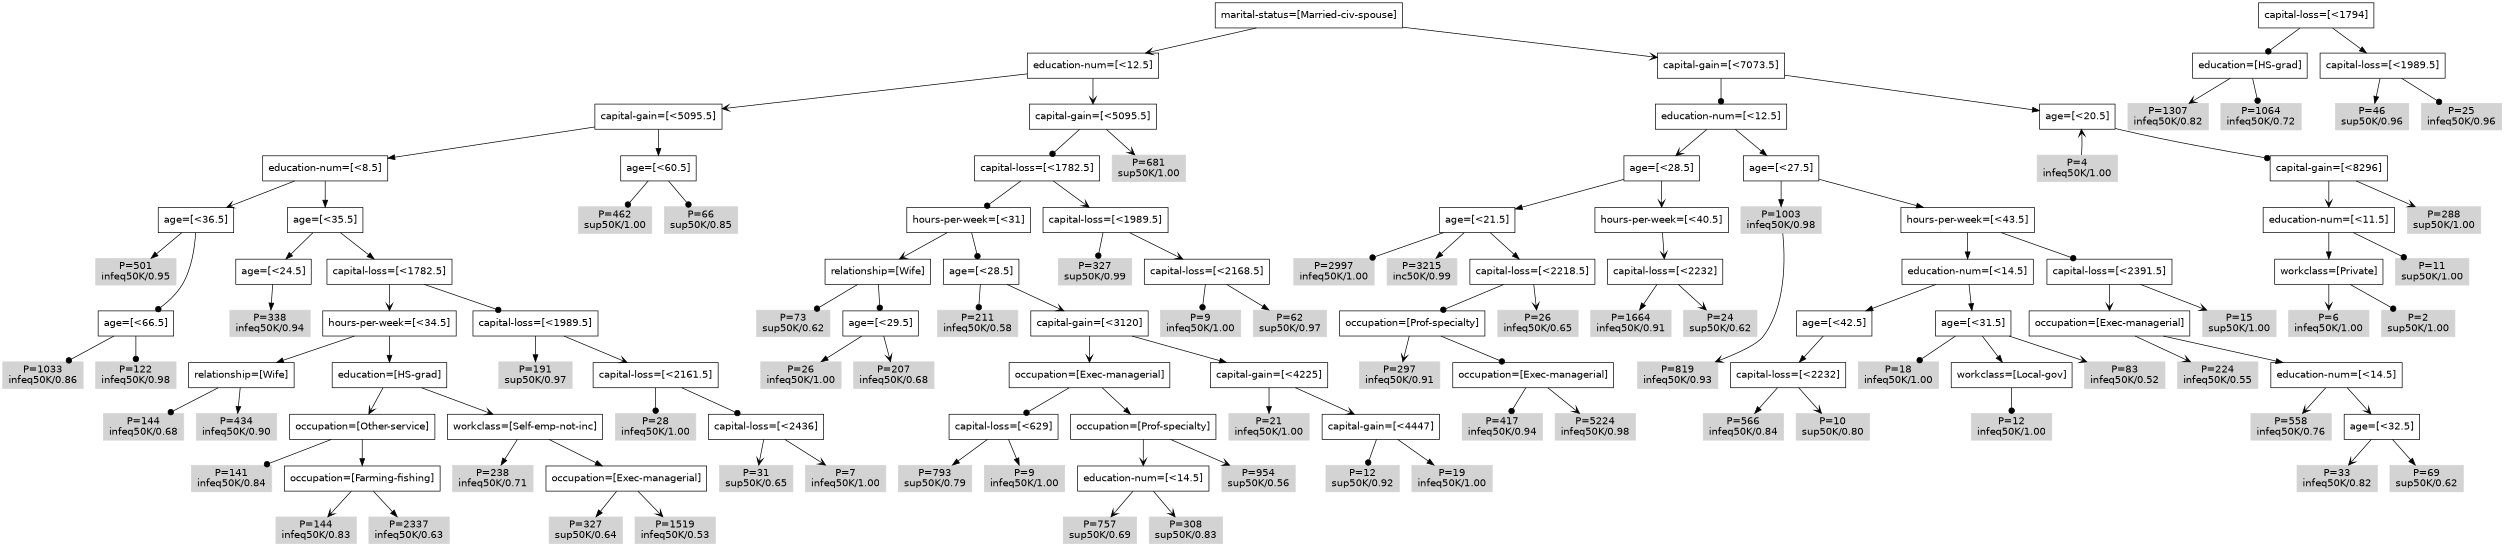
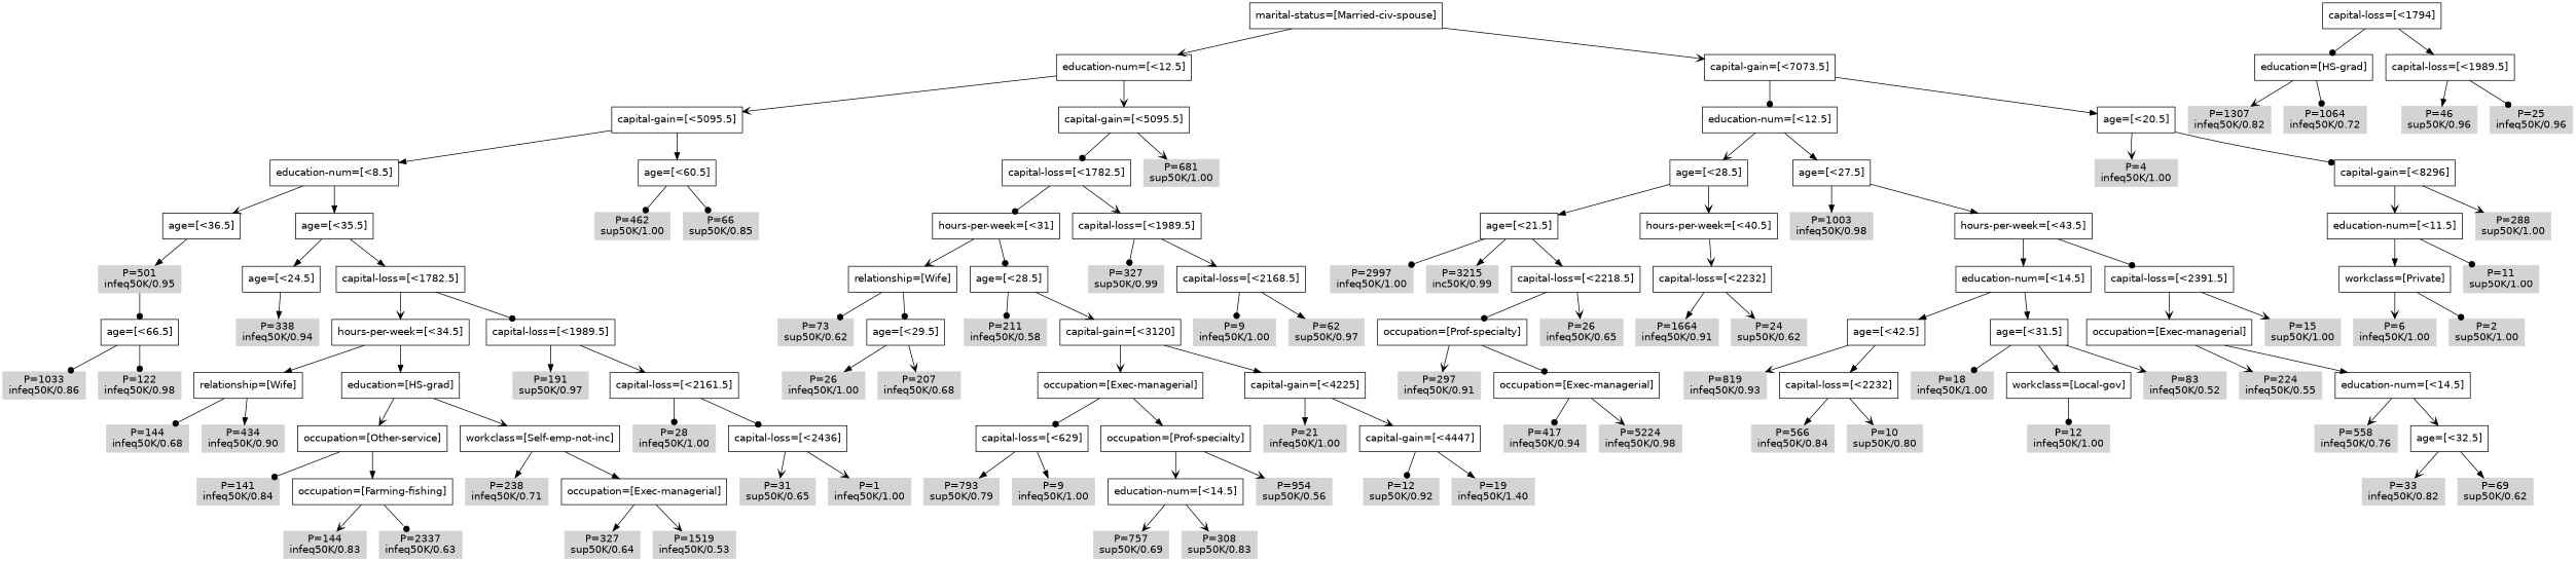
  digraph {
    fontname="DejaVu Sans"
    node [fontname="DejaVu Sans" shape=box color=lightgrey style=filled]
    edge [arrowhead=vee fontname="DejaVu Sans"]
    n1 [label="marital-status=[Married-civ-spouse]" color="" style=""]
    n2 [label="education-num=[<12.5]" color="" style=""]
    n3 [label="capital-gain=[<7073.5]" color="" style=""]
    n4 [label="capital-gain=[<5095.5]" color="" style=""]
    n5 [label="capital-gain=[<5095.5]" color="" style=""]
    n6 [label="education-num=[<12.5]" color="" style=""]
    n7 [label="age=[<20.5]" color="" style=""]
    n8 [label="education-num=[<8.5]" color="" style=""]
    n9 [label="age=[<60.5]" color="" style=""]
    n10 [label="capital-loss=[<1782.5]" color="" style=""]
    n11 [label="P=681\nsup50K/1.00"]
    n12 [label="age=[<28.5]" color="" style=""]
    n13 [label="age=[<27.5]" color="" style=""]
    n14 [label="P=4\ninfeq50K/1.00"]
    n15 [label="capital-gain=[<8296]" color="" style=""]
    n16 [label="age=[<36.5]" color="" style=""]
    n17 [label="age=[<35.5]" color="" style=""]
    n18 [label="P=462\nsup50K/1.00"]
    n19 [label="P=66\nsup50K/0.85"]
    n20 [label="hours-per-week=[<31]" color="" style=""]
    n21 [label="capital-loss=[<1989.5]" color="" style=""]
    n22 [label="P=501\ninfeq50K/0.95"]
    n23 [label="age=[<66.5]" color="" style=""]
    n24 [label="age=[<24.5]" color="" style=""]
    n25 [label="capital-loss=[<1782.5]" color="" style=""]
    n26 [label="P=1033\ninfeq50K/0.86"]
    n27 [label="P=122\ninfeq50K/0.98"]
    n28 [label="P=338\ninfeq50K/0.94"]
    n29 [label="hours-per-week=[<34.5]" color="" style=""]
    n30 [label="capital-loss=[<1989.5]" color="" style=""]
    n31 [label="capital-loss=[<1794]" color="" style=""]
    n32 [label="education=[HS-grad]" color="" style=""]
    n33 [label="capital-loss=[<1989.5]" color="" style=""]
    n34 [label="relationship=[Wife]" color="" style=""]
    n35 [label="education=[HS-grad]" color="" style=""]
    n36 [label="P=191\nsup50K/0.97"]
    n37 [label="capital-loss=[<2161.5]" color="" style=""]
    n38 [label="P=1307\ninfeq50K/0.82"]
    n39 [label="P=1064\ninfeq50K/0.72"]
    n40 [label="P=46\nsup50K/0.96"]
    n41 [label="P=25\ninfeq50K/0.96"]
    n42 [label="P=144\ninfeq50K/0.68"]
    n43 [label="P=434\ninfeq50K/0.90"]
    n44 [label="occupation=[Other-service]" color="" style=""]
    n45 [label="workclass=[Self-emp-not-inc]" color="" style=""]
    n46 [label="P=28\ninfeq50K/1.00"]
    n47 [label="capital-loss=[<2436]" color="" style=""]
    n48 [label="P=141\ninfeq50K/0.84"]
    n49 [label="occupation=[Farming-fishing]" color="" style=""]
    n50 [label="P=238\ninfeq50K/0.71"]
    n51 [label="occupation=[Exec-managerial]" color="" style=""]
    n52 [label="P=144\ninfeq50K/0.83"]
    n53 [label="P=2337\ninfeq50K/0.63"]
    n54 [label="P=327\nsup50K/0.64"]
    n55 [label="P=1519\ninfeq50K/0.53"]
    n56 [label="P=31\nsup50K/0.65"]
-   n57 [label="P=7\ninfeq50K/1.00"]
+   n57 [label="P=1\ninfeq50K/1.00"]
    n58 [label="relationship=[Wife]" color="" style=""]
    n59 [label="age=[<28.5]" color="" style=""]
    n60 [label="P=327\nsup50K/0.99"]
    n61 [label="capital-loss=[<2168.5]" color="" style=""]
    n62 [label="P=73\nsup50K/0.62"]
    n63 [label="age=[<29.5]" color="" style=""]
    n64 [label="P=211\ninfeq50K/0.58"]
    n65 [label="capital-gain=[<3120]" color="" style=""]
    n66 [label="P=9\ninfeq50K/1.00"]
    n67 [label="P=62\nsup50K/0.97"]
    n68 [label="P=26\ninfeq50K/1.00"]
    n69 [label="P=207\ninfeq50K/0.68"]
    n70 [label="occupation=[Exec-managerial]" color="" style=""]
    n71 [label="capital-gain=[<4225]" color="" style=""]
    n72 [label="capital-loss=[<629]" color="" style=""]
    n73 [label="occupation=[Prof-specialty]" color="" style=""]
    n74 [label="P=21\ninfeq50K/1.00"]
    n75 [label="capital-gain=[<4447]" color="" style=""]
    n76 [label="P=793\nsup50K/0.79"]
    n77 [label="P=9\ninfeq50K/1.00"]
    n78 [label="education-num=[<14.5]" color="" style=""]
    n79 [label="P=954\nsup50K/0.56"]
    n80 [label="P=12\nsup50K/0.92"]
-   n81 [label="P=19\ninfeq50K/1.00"]
+   n81 [label="P=19\ninfeq50K/1.40"]
    n82 [label="P=757\nsup50K/0.69"]
    n83 [label="P=308\nsup50K/0.83"]
    n84 [label="age=[<21.5]" color="" style=""]
    n85 [label="hours-per-week=[<40.5]" color="" style=""]
    n86 [label="P=1003\ninfeq50K/0.98"]
    n87 [label="hours-per-week=[<43.5]" color="" style=""]
    n88 [label="education-num=[<11.5]" color="" style=""]
    n89 [label="P=288\nsup50K/1.00"]
    n90 [label="P=2997\ninfeq50K/1.00"]
    n91 [label="P=3215\ninc50K/0.99"]
    n92 [label="capital-loss=[<2218.5]" color="" style=""]
    n93 [label="capital-loss=[<2232]" color="" style=""]
    n94 [label="education-num=[<14.5]" color="" style=""]
    n95 [label="capital-loss=[<2391.5]" color="" style=""]
    n96 [label="occupation=[Prof-specialty]" color="" style=""]
    n97 [label="P=26\ninfeq50K/0.65"]
    n98 [label="P=1664\ninfeq50K/0.91"]
    n99 [label="P=24\nsup50K/0.62"]
    n100 [label="P=297\ninfeq50K/0.91"]
    n101 [label="occupation=[Exec-managerial]" color="" style=""]
    n102 [label="P=417\ninfeq50K/0.94"]
    n103 [label="P=5224\ninfeq50K/0.98"]
    n104 [label="age=[<42.5]" color="" style=""]
    n105 [label="age=[<31.5]" color="" style=""]
    n106 [label="occupation=[Exec-managerial]" color="" style=""]
    n107 [label="P=15\nsup50K/1.00"]
    n108 [label="P=819\ninfeq50K/0.93"]
    n109 [label="capital-loss=[<2232]" color="" style=""]
    n110 [label="P=18\ninfeq50K/1.00"]
    n111 [label="workclass=[Local-gov]" color="" style=""]
    n112 [label="P=83\ninfeq50K/0.52"]
    n113 [label="P=224\ninfeq50K/0.55"]
    n114 [label="education-num=[<14.5]" color="" style=""]
    n115 [label="P=566\ninfeq50K/0.84"]
    n116 [label="P=10\nsup50K/0.80"]
    n117 [label="P=12\ninfeq50K/1.00"]
    n118 [label="P=558\ninfeq50K/0.76"]
    n119 [label="age=[<32.5]" color="" style=""]
    n120 [label="P=33\ninfeq50K/0.82"]
    n121 [label="P=69\nsup50K/0.62"]
    n122 [label="workclass=[Private]" color="" style=""]
    n123 [label="P=11\nsup50K/1.00"]
    n124 [label="P=6\ninfeq50K/1.00"]
    n125 [label="P=2\nsup50K/1.00"]
    n1 -> n2
    n1 -> n3
    n2 -> n4
    n2 -> n5
    n3 -> n6 [arrowhead=dot]
    n3 -> n7 [arrowhead=normal]
    n4 -> n8 [arrowhead=normal]
    n4 -> n9 [arrowhead=normal]
    n5 -> n10 [arrowhead=dot]
    n5 -> n11
    n6 -> n12
    n6 -> n13 [arrowhead=normal]
-   n14 -> n7
+   n7 -> n14
    n7 -> n15 [arrowhead=dot]
    n8 -> n16
    n8 -> n17 [arrowhead=normal]
    n9 -> n18 [arrowhead=dot]
    n9 -> n19 [arrowhead=dot]
    n10 -> n20 [arrowhead=dot]
    n10 -> n21
    n12 -> n84 [arrowhead=normal]
    n12 -> n85
    n13 -> n86 [arrowhead=normal]
    n13 -> n87 [arrowhead=normal]
    n15 -> n88
    n15 -> n89
    n16 -> n22 [arrowhead=normal]
-   n16 -> n23 [arrowhead=dot]
+   n22 -> n23 [arrowhead=dot]
    n17 -> n24 [arrowhead=normal]
    n17 -> n25 [arrowhead=normal]
    n20 -> n58
    n20 -> n59 [arrowhead=dot]
    n21 -> n60 [arrowhead=dot]
    n21 -> n61
    n23 -> n26 [arrowhead=dot]
    n23 -> n27 [arrowhead=dot]
    n24 -> n28 [arrowhead=normal]
    n25 -> n29
    n25 -> n30 [arrowhead=dot]
    n29 -> n34 [arrowhead=normal]
    n29 -> n35 [arrowhead=normal]
    n30 -> n36 [arrowhead=normal]
    n30 -> n37
    n31 -> n32 [arrowhead=dot]
    n31 -> n33 [arrowhead=normal]
    n32 -> n38
    n32 -> n39 [arrowhead=dot]
    n33 -> n40 [arrowhead=normal]
    n33 -> n41 [arrowhead=dot]
    n34 -> n42 [arrowhead=dot]
    n34 -> n43 [arrowhead=normal]
    n35 -> n44
    n35 -> n45
    n37 -> n46 [arrowhead=dot]
    n37 -> n47 [arrowhead=dot]
    n44 -> n48 [arrowhead=dot]
    n44 -> n49 [arrowhead=normal]
    n45 -> n50 [arrowhead=normal]
    n45 -> n51 [arrowhead=normal]
    n47 -> n56
    n47 -> n57
    n49 -> n52
-   n49 -> n53 [arrowhead=normal]
+   n49 -> n53 [arrowhead=dot]
    n51 -> n54 [arrowhead=normal]
    n51 -> n55
    n58 -> n62 [arrowhead=dot]
    n58 -> n63 [arrowhead=dot]
    n59 -> n64 [arrowhead=dot]
    n59 -> n65
    n61 -> n66 [arrowhead=dot]
    n61 -> n67 [arrowhead=normal]
    n63 -> n68 [arrowhead=normal]
    n63 -> n69
    n65 -> n70
    n65 -> n71 [arrowhead=normal]
    n70 -> n72 [arrowhead=dot]
    n70 -> n73 [arrowhead=normal]
    n71 -> n74 [arrowhead=normal]
    n71 -> n75
    n72 -> n76 [arrowhead=normal]
    n72 -> n77 [arrowhead=normal]
    n73 -> n78
    n73 -> n79
    n75 -> n80 [arrowhead=dot]
    n75 -> n81 [arrowhead=normal]
    n78 -> n82
    n78 -> n83
    n84 -> n90 [arrowhead=dot]
    n84 -> n91 [arrowhead=normal]
    n84 -> n92 [arrowhead=normal]
    n85 -> n93
    n87 -> n94 [arrowhead=normal]
    n87 -> n95 [arrowhead=dot]
    n88 -> n122 [arrowhead=normal]
    n88 -> n123 [arrowhead=dot]
    n92 -> n96 [arrowhead=dot]
    n92 -> n97
    n93 -> n98 [arrowhead=normal]
    n93 -> n99
    n94 -> n104 [arrowhead=normal]
    n94 -> n105 [arrowhead=normal]
    n95 -> n106
    n95 -> n107
    n96 -> n100
    n96 -> n101 [arrowhead=dot]
    n101 -> n102 [arrowhead=dot]
    n101 -> n103
-   n86 -> n108
+   n104 -> n108
    n104 -> n109 [arrowhead=normal]
    n105 -> n110 [arrowhead=dot]
    n105 -> n111 [arrowhead=normal]
    n105 -> n112
    n106 -> n113
    n106 -> n114 [arrowhead=normal]
    n109 -> n115 [arrowhead=normal]
    n109 -> n116
    n111 -> n117 [arrowhead=dot]
    n114 -> n118
    n114 -> n119
    n119 -> n120
    n119 -> n121 [arrowhead=normal]
    n122 -> n124
    n122 -> n125 [arrowhead=dot]
  }
